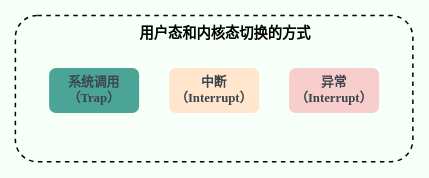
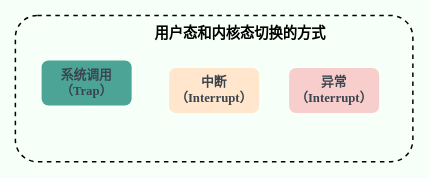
  <mxCell id="0" />
  <mxCell id="1" parent="0" />
  <mxCell id="2" value="" style="rounded=1;whiteSpace=wrap;html=1;fillColor=none;strokeWidth=2;dashed=1;fontFamily=JetBrains Mono;fontSource=https%3A%2F%2Ffonts.googleapis.com%2Fcss%3Ffamily%3DJetBrains%2BMono;" parent="1" vertex="1"><mxGeometry x="20" y="20" width="530" height="195" as="geometry" /></mxCell>
- <mxCell id="3" value="&lt;strong style=&quot;box-sizing: border-box; caret-color: rgb(59, 69, 78); color: rgb(59, 69, 78); font-size: 17px; orphans: 4; text-align: left; text-size-adjust: auto;&quot;&gt;系统调用（Trap）&lt;/strong&gt;" style="rounded=1;whiteSpace=wrap;html=1;fontSize=15;fillColor=#4CA497;strokeColor=none;fontFamily=JetBrains Mono;fontSource=https%3A%2F%2Ffonts.googleapis.com%2Fcss%3Ffamily%3DJetBrains%2BMono;" parent="1" vertex="1"><mxGeometry x="65" y="90" width="120" height="60" as="geometry" /></mxCell>
+ <mxCell id="3" value="&lt;strong style=&quot;box-sizing: border-box; caret-color: rgb(59, 69, 78); color: rgb(59, 69, 78); font-size: 17px; orphans: 4; text-align: left; text-size-adjust: auto;&quot;&gt;系统调用（Trap）&lt;/strong&gt;" style="rounded=1;whiteSpace=wrap;html=1;fontSize=15;fillColor=#4CA497;strokeColor=none;fontFamily=JetBrains Mono;fontSource=https%3A%2F%2Ffonts.googleapis.com%2Fcss%3Ffamily%3DJetBrains%2BMono;" parent="1" vertex="1"><mxGeometry x="55" y="80" width="120" height="60" as="geometry" /></mxCell>
  <mxCell id="4" value="&lt;strong style=&quot;box-sizing: border-box; caret-color: rgb(59, 69, 78); color: rgb(59, 69, 78); font-size: 17px; orphans: 4; text-align: left; text-size-adjust: auto;&quot;&gt;中断（Interrupt）&lt;/strong&gt;" style="rounded=1;whiteSpace=wrap;html=1;fontSize=15;fillColor=#ffe6cc;strokeColor=none;fontFamily=JetBrains Mono;fontSource=https%3A%2F%2Ffonts.googleapis.com%2Fcss%3Ffamily%3DJetBrains%2BMono;" parent="1" vertex="1"><mxGeometry x="225" y="90" width="120" height="60" as="geometry" /></mxCell>
  <mxCell id="5" value="&lt;strong style=&quot;box-sizing: border-box; caret-color: rgb(59, 69, 78); color: rgb(59, 69, 78); font-size: 17px; orphans: 4; text-align: left; text-size-adjust: auto;&quot;&gt;异常（Interrupt）&lt;/strong&gt;" style="rounded=1;whiteSpace=wrap;html=1;fontSize=15;fillColor=#f8cecc;strokeColor=none;fontFamily=JetBrains Mono;fontSource=https%3A%2F%2Ffonts.googleapis.com%2Fcss%3Ffamily%3DJetBrains%2BMono;" parent="1" vertex="1"><mxGeometry x="385" y="90" width="120" height="60" as="geometry" /></mxCell>
- <mxCell id="6" value="&lt;b&gt;&lt;font style=&quot;font-size: 19px;&quot;&gt;用户态和内核态切换的方式&lt;/font&gt;&lt;/b&gt;" style="text;html=1;strokeColor=none;fillColor=none;align=center;verticalAlign=middle;whiteSpace=wrap;rounded=0;dashed=1;strokeWidth=2;fontSize=18;fontFamily=JetBrains Mono;fontSource=https%3A%2F%2Ffonts.googleapis.com%2Fcss%3Ffamily%3DJetBrains%2BMono;" parent="1" vertex="1"><mxGeometry x="165" y="30" width="270" height="30" as="geometry" /></mxCell>
+ <mxCell id="6" value="&lt;b&gt;&lt;font style=&quot;font-size: 19px;&quot;&gt;用户态和内核态切换的方式&lt;/font&gt;&lt;/b&gt;" style="text;html=1;strokeColor=none;fillColor=none;align=center;verticalAlign=middle;whiteSpace=wrap;rounded=0;dashed=1;strokeWidth=2;fontSize=18;fontFamily=JetBrains Mono;fontSource=https%3A%2F%2Ffonts.googleapis.com%2Fcss%3Ffamily%3DJetBrains%2BMono;" parent="1" vertex="1"><mxGeometry x="185" y="30" width="270" height="30" as="geometry" /></mxCell>
